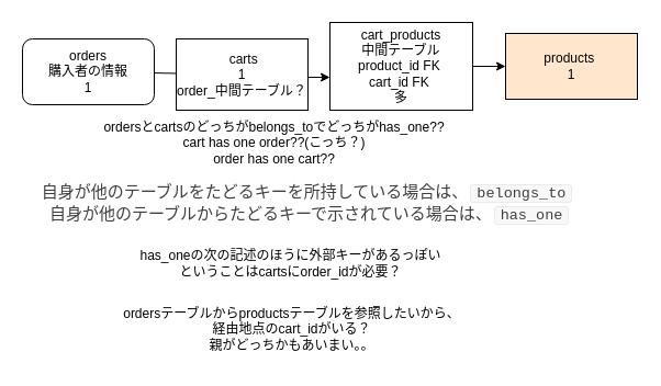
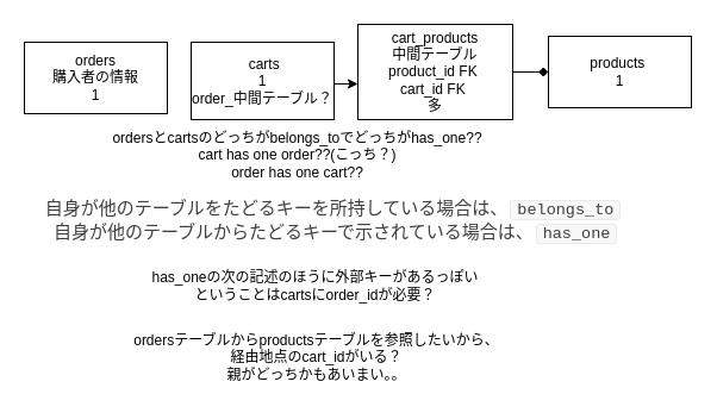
  <mxCell id="0" />
  <mxCell id="1" parent="0" />
  <mxCell id="2" value="" style="edgeStyle=none;html=1;startArrow=none;" parent="1" source="9" edge="1"><mxGeometry relative="1" as="geometry"><mxPoint x="240" y="70" as="targetPoint" /></mxGeometry></mxCell>
- <mxCell id="3" value="orders&lt;br&gt;購入者の情報&lt;br&gt;1" style="whiteSpace=wrap;html=1;rounded=1;" parent="1" vertex="1"><mxGeometry x="20" y="35" width="120" height="60" as="geometry" /></mxCell>
- <mxCell id="4" value="" style="edgeStyle=none;html=1;" parent="1" source="5" target="6" edge="1"><mxGeometry relative="1" as="geometry" /></mxCell>
+ <mxCell id="3" value="orders&lt;br&gt;購入者の情報&lt;br&gt;1" style="rounded=0;whiteSpace=wrap;html=1;" parent="1" vertex="1"><mxGeometry x="20" y="35" width="120" height="60" as="geometry" /></mxCell>
+ <mxCell id="4" value="" style="edgeStyle=none;html=1;endArrow=diamond;" parent="1" source="5" target="6" edge="1"><mxGeometry relative="1" as="geometry" /></mxCell>
  <mxCell id="5" value="cart_products&lt;br&gt;中間テーブル&lt;br&gt;product_id FK&amp;nbsp;&lt;br&gt;cart_id FK&amp;nbsp;&lt;br&gt;多" style="rounded=0;whiteSpace=wrap;html=1;" parent="1" vertex="1"><mxGeometry x="300" y="20" width="130" height="80" as="geometry" /></mxCell>
- <mxCell id="6" value="products&amp;nbsp;&lt;br&gt;1" style="whiteSpace=wrap;html=1;rounded=0;fillColor=#ffe6cc;" parent="1" vertex="1"><mxGeometry x="460" y="30" width="120" height="60" as="geometry" /></mxCell>
+ <mxCell id="6" value="products&amp;nbsp;&lt;br&gt;1" style="whiteSpace=wrap;html=1;rounded=0;" parent="1" vertex="1"><mxGeometry x="460" y="30" width="120" height="60" as="geometry" /></mxCell>
  <mxCell id="7" value="" style="html=1;exitX=1;exitY=0.5;exitDx=0;exitDy=0;" edge="1" parent="1" source="9"><mxGeometry width="100" relative="1" as="geometry"><mxPoint x="140" y="50" as="sourcePoint" /><mxPoint x="170" y="60" as="targetPoint" /></mxGeometry></mxCell>
- <mxCell id="8" value="" style="edgeStyle=none;html=1;endArrow=none;" edge="1" parent="1" source="3" target="9"><mxGeometry relative="1" as="geometry"><mxPoint x="240" y="70" as="targetPoint" /><mxPoint x="140" y="66.875" as="sourcePoint" /></mxGeometry></mxCell>
  <mxCell id="9" value="&amp;nbsp;carts&lt;br&gt;1&lt;br&gt;order_中間テーブル？" style="rounded=0;whiteSpace=wrap;html=1;" parent="1" vertex="1"><mxGeometry x="160" y="35" width="120" height="65" as="geometry" /></mxCell>
  <mxCell id="10" value="" style="edgeStyle=none;orthogonalLoop=1;jettySize=auto;html=1;" edge="1" parent="1"><mxGeometry width="100" relative="1" as="geometry"><mxPoint x="280" y="70" as="sourcePoint" /><mxPoint x="300" y="70" as="targetPoint" /><Array as="points" /></mxGeometry></mxCell>
  <mxCell id="11" value="ordersとcartsのどっちがbelongs_toでどっちがhas_one??&lt;br&gt;cart has one order??(こっち？)&lt;br&gt;order has one cart??" style="text;html=1;align=center;verticalAlign=middle;resizable=0;points=[];autosize=1;strokeColor=none;fillColor=none;" vertex="1" parent="1"><mxGeometry x="84" y="100" width="330" height="60" as="geometry" /></mxCell>
  <mxCell id="12" value="&lt;span style=&quot;color: rgb(63, 63, 63); font-family: -apple-system, BlinkMacSystemFont, &amp;quot;Helvetica Neue&amp;quot;, &amp;quot;Hiragino Sans&amp;quot;, &amp;quot;Hiragino Kaku Gothic ProN&amp;quot;, &amp;quot;游ゴシック Medium&amp;quot;, meiryo, sans-serif; font-size: 15px; text-align: start; background-color: rgb(255, 255, 255);&quot;&gt;自身が他のテーブルをたどるキーを所持している場合は、&lt;/span&gt;&lt;code style=&quot;font-family: Monaco, Consolas, &amp;quot;Courier New&amp;quot;, Courier, monospace, sans-serif; font-size: 13.5px; margin: 0px 2px; padding: 0px 5px; border: 1px solid rgb(234, 234, 234); background-color: rgb(248, 248, 248); border-radius: 3px; color: rgb(63, 63, 63); text-align: start;&quot;&gt;belongs_to&lt;br&gt;&lt;/code&gt;&lt;span style=&quot;color: rgb(63, 63, 63); font-family: -apple-system, BlinkMacSystemFont, &amp;quot;Helvetica Neue&amp;quot;, &amp;quot;Hiragino Sans&amp;quot;, &amp;quot;Hiragino Kaku Gothic ProN&amp;quot;, &amp;quot;游ゴシック Medium&amp;quot;, meiryo, sans-serif; font-size: 15px; text-align: start; background-color: rgb(255, 255, 255);&quot;&gt;&amp;nbsp;自身が他のテーブルからたどるキーで示されている場合は、&lt;/span&gt;&lt;code style=&quot;font-family: Monaco, Consolas, &amp;quot;Courier New&amp;quot;, Courier, monospace, sans-serif; font-size: 13.5px; margin: 0px 2px; padding: 0px 5px; border: 1px solid rgb(234, 234, 234); background-color: rgb(248, 248, 248); border-radius: 3px; color: rgb(63, 63, 63); text-align: start;&quot;&gt;has_one&lt;/code&gt;" style="text;html=1;align=center;verticalAlign=middle;resizable=0;points=[];autosize=1;strokeColor=none;fillColor=none;" vertex="1" parent="1"><mxGeometry x="30" y="160" width="500" height="50" as="geometry" /></mxCell>
  <mxCell id="13" value="ordersテーブルからproductsテーブルを参照したいから、&lt;br&gt;経由地点のcart_idがいる？&lt;br&gt;親がどっちかもあいまい。。" style="text;html=1;align=center;verticalAlign=middle;resizable=0;points=[];autosize=1;strokeColor=none;fillColor=none;" vertex="1" parent="1"><mxGeometry x="100" y="270" width="330" height="60" as="geometry" /></mxCell>
  <mxCell id="14" value="has_oneの次の記述のほうに外部キーがあるっぽい&lt;br&gt;ということはcartsにorder_idが必要？" style="text;html=1;align=center;verticalAlign=middle;resizable=0;points=[];autosize=1;strokeColor=none;fillColor=none;" vertex="1" parent="1"><mxGeometry x="114" y="220" width="300" height="40" as="geometry" /></mxCell>
